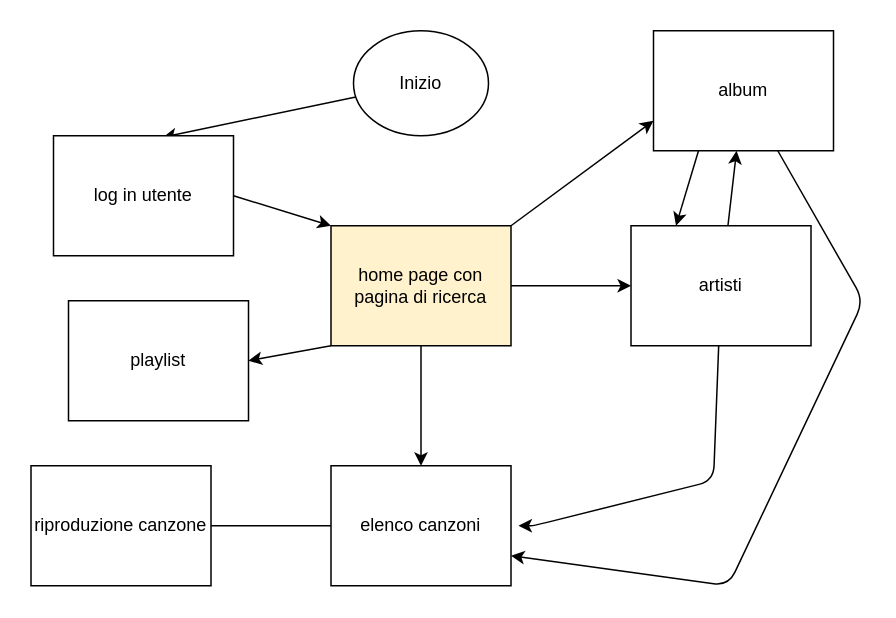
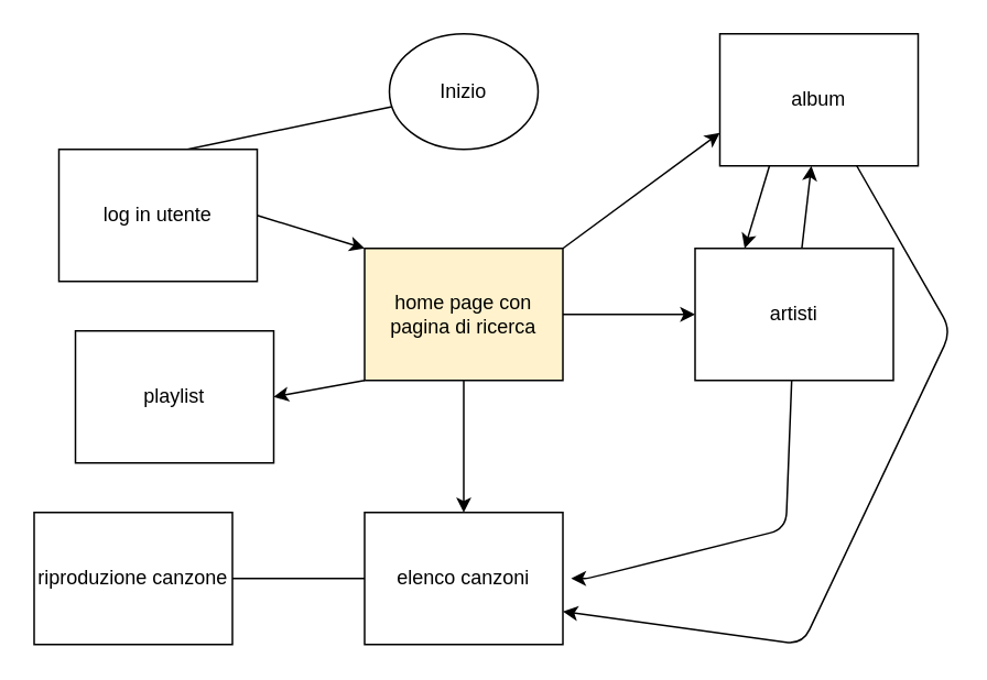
  <mxCell id="0" />
  <mxCell id="1" parent="0" />
- <mxCell id="2" value="" style="edgeStyle=none;html=1;entryX=0.608;entryY=0.013;entryDx=0;entryDy=0;entryPerimeter=0;" parent="1" source="3" target="19" edge="1"><mxGeometry relative="1" as="geometry"><mxPoint x="115" y="50" as="targetPoint" /></mxGeometry></mxCell>
+ <mxCell id="2" value="" style="edgeStyle=none;html=1;entryX=0.608;entryY=0.013;entryDx=0;entryDy=0;entryPerimeter=0;endArrow=none;" parent="1" source="3" target="19" edge="1"><mxGeometry relative="1" as="geometry"><mxPoint x="115" y="50" as="targetPoint" /></mxGeometry></mxCell>
  <mxCell id="3" value="Inizio" style="ellipse;whiteSpace=wrap;html=1;" parent="1" vertex="1"><mxGeometry x="235" y="20" width="90" height="70" as="geometry" /></mxCell>
  <mxCell id="4" value="" style="edgeStyle=none;html=1;" edge="1" parent="1" source="8" target="10"><mxGeometry relative="1" as="geometry"><Array as="points"><mxPoint x="280" y="260" /></Array></mxGeometry></mxCell>
  <mxCell id="5" value="" style="edgeStyle=none;html=1;" edge="1" parent="1" source="8" target="14"><mxGeometry relative="1" as="geometry" /></mxCell>
  <mxCell id="6" style="edgeStyle=none;html=1;exitX=1;exitY=0;exitDx=0;exitDy=0;entryX=0;entryY=0.75;entryDx=0;entryDy=0;" edge="1" parent="1" source="8" target="17"><mxGeometry relative="1" as="geometry" /></mxCell>
  <mxCell id="7" style="edgeStyle=none;html=1;exitX=0;exitY=1;exitDx=0;exitDy=0;" edge="1" parent="1" source="8"><mxGeometry relative="1" as="geometry"><mxPoint x="165" y="240" as="targetPoint" /></mxGeometry></mxCell>
  <mxCell id="8" value="home page con pagina di ricerca" style="whiteSpace=wrap;html=1;fillColor=#fff2cc;" parent="1" vertex="1"><mxGeometry x="220" y="150" width="120" height="80" as="geometry" /></mxCell>
  <mxCell id="9" value="" style="edgeStyle=none;html=1;endArrow=none;" edge="1" parent="1" source="10" target="11"><mxGeometry relative="1" as="geometry" /></mxCell>
  <mxCell id="10" value="elenco canzoni" style="whiteSpace=wrap;html=1;" vertex="1" parent="1"><mxGeometry x="220" y="310" width="120" height="80" as="geometry" /></mxCell>
  <mxCell id="11" value="riproduzione canzone" style="whiteSpace=wrap;html=1;" vertex="1" parent="1"><mxGeometry x="20" y="310" width="120" height="80" as="geometry" /></mxCell>
  <mxCell id="12" value="" style="edgeStyle=none;html=1;" edge="1" parent="1" source="14"><mxGeometry relative="1" as="geometry"><mxPoint x="345" y="350" as="targetPoint" /><Array as="points"><mxPoint x="475" y="320" /><mxPoint x="355" y="350" /></Array></mxGeometry></mxCell>
  <mxCell id="13" value="" style="edgeStyle=none;html=1;" edge="1" parent="1" source="14" target="17"><mxGeometry relative="1" as="geometry" /></mxCell>
  <mxCell id="14" value="artisti" style="whiteSpace=wrap;html=1;" vertex="1" parent="1"><mxGeometry x="420" y="150" width="120" height="80" as="geometry" /></mxCell>
  <mxCell id="15" value="" style="edgeStyle=none;html=1;entryX=1;entryY=0.75;entryDx=0;entryDy=0;" edge="1" parent="1" source="17" target="10"><mxGeometry relative="1" as="geometry"><mxPoint x="425" y="370" as="targetPoint" /><Array as="points"><mxPoint x="575" y="200" /><mxPoint x="485" y="390" /></Array></mxGeometry></mxCell>
  <mxCell id="16" style="edgeStyle=none;html=1;exitX=0.25;exitY=1;exitDx=0;exitDy=0;entryX=0.25;entryY=0;entryDx=0;entryDy=0;" edge="1" parent="1" source="17" target="14"><mxGeometry relative="1" as="geometry" /></mxCell>
  <mxCell id="17" value="album" style="whiteSpace=wrap;html=1;" vertex="1" parent="1"><mxGeometry x="435" y="20" width="120" height="80" as="geometry" /></mxCell>
  <mxCell id="18" style="edgeStyle=none;html=1;exitX=1;exitY=0.5;exitDx=0;exitDy=0;entryX=0;entryY=0;entryDx=0;entryDy=0;" edge="1" parent="1" source="19" target="8"><mxGeometry relative="1" as="geometry" /></mxCell>
  <mxCell id="19" value="log in utente" style="whiteSpace=wrap;html=1;" vertex="1" parent="1"><mxGeometry x="35" y="90" width="120" height="80" as="geometry" /></mxCell>
  <mxCell id="20" value="playlist" style="whiteSpace=wrap;html=1;" vertex="1" parent="1"><mxGeometry x="45" y="200" width="120" height="80" as="geometry" /></mxCell>
